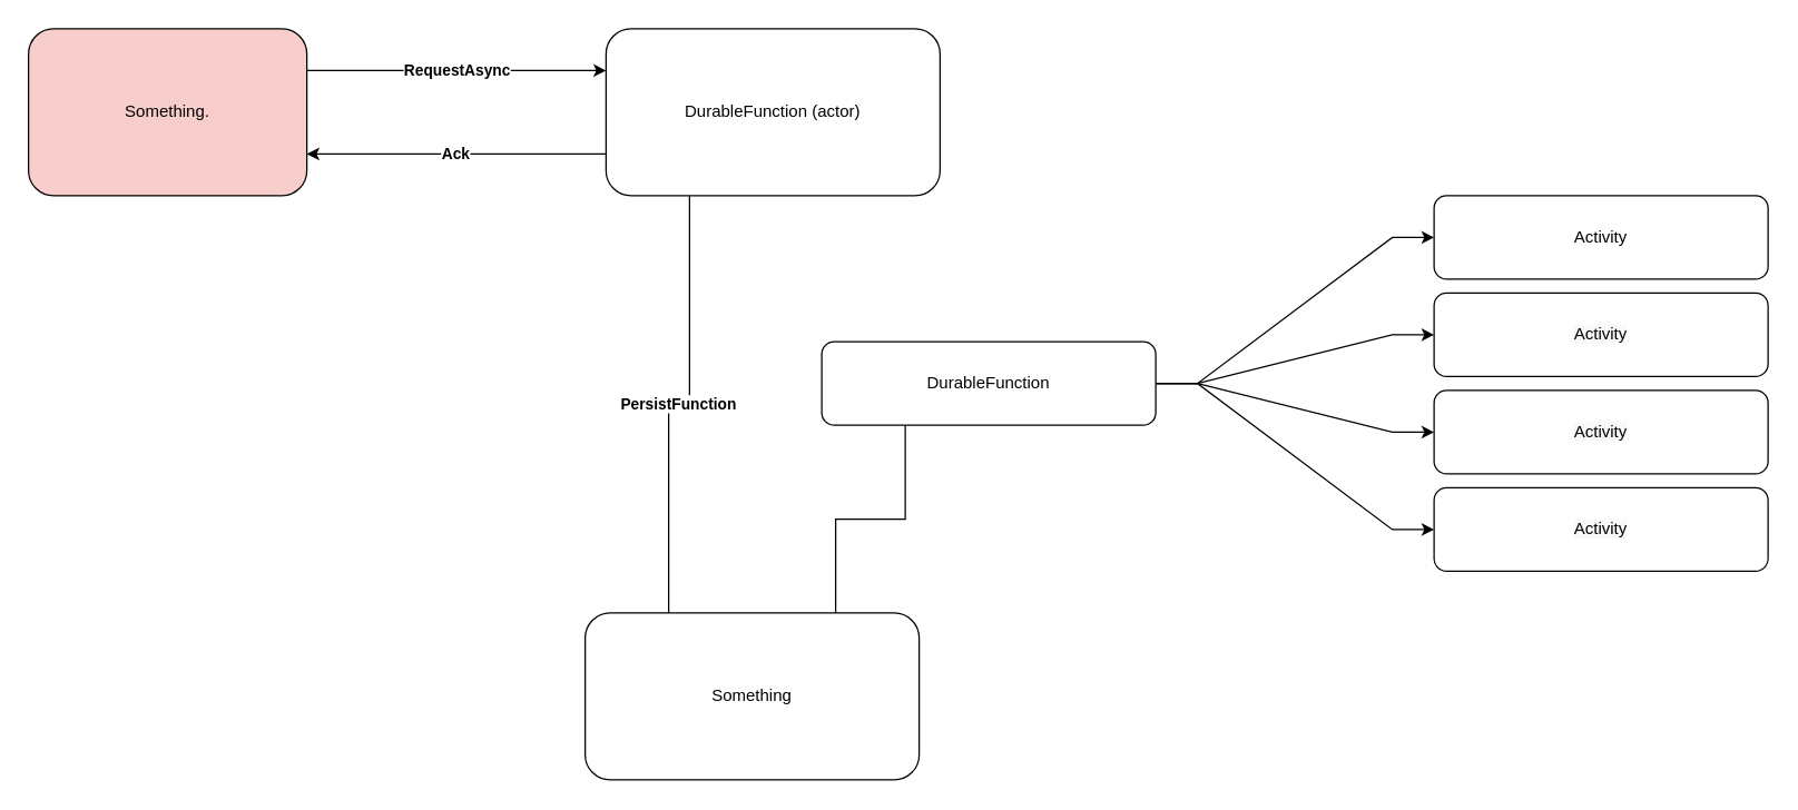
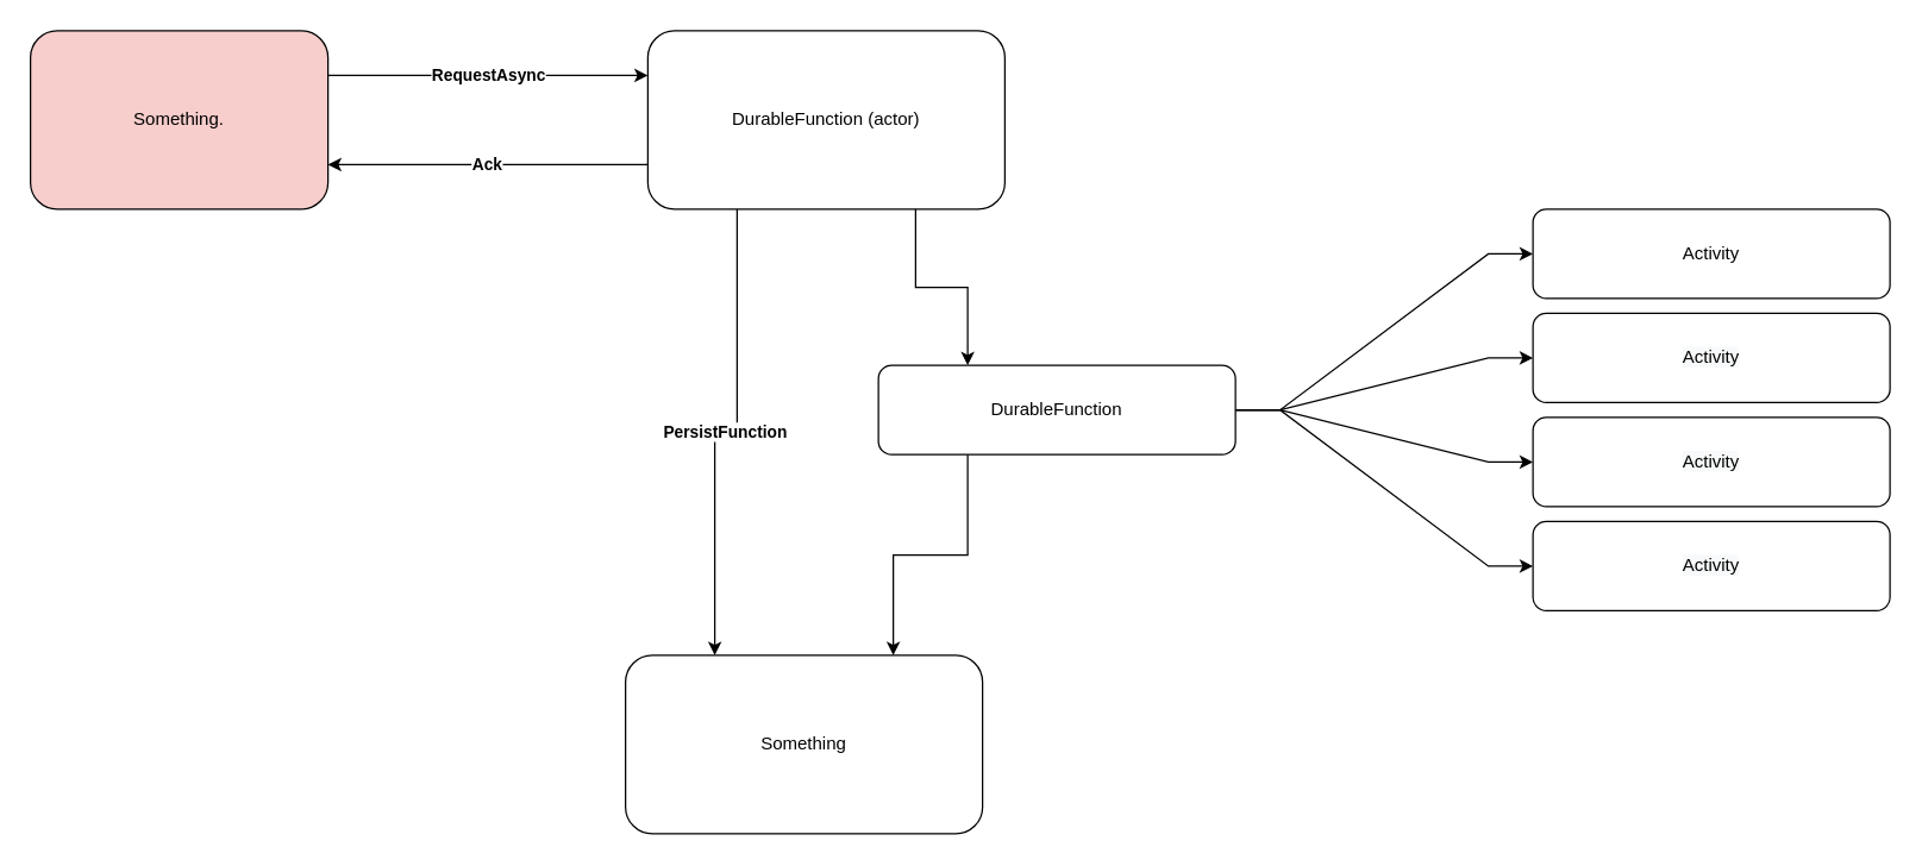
  <mxCell id="0" />
  <mxCell id="1" parent="0" />
- <mxCell id="2" value="PersistFunction" style="edgeStyle=orthogonalEdgeStyle;rounded=0;orthogonalLoop=1;jettySize=auto;html=1;exitX=0.25;exitY=1;exitDx=0;exitDy=0;entryX=0.25;entryY=0;entryDx=0;entryDy=0;fontStyle=1;endArrow=none;" edge="1" parent="1" source="5" target="12"><mxGeometry relative="1" as="geometry" /></mxCell>
+ <mxCell id="2" value="PersistFunction" style="edgeStyle=orthogonalEdgeStyle;rounded=0;orthogonalLoop=1;jettySize=auto;html=1;exitX=0.25;exitY=1;exitDx=0;exitDy=0;entryX=0.25;entryY=0;entryDx=0;entryDy=0;fontStyle=1" edge="1" parent="1" source="5" target="12"><mxGeometry relative="1" as="geometry" /></mxCell>
  <mxCell id="3" value="Ack" style="edgeStyle=none;rounded=0;orthogonalLoop=1;jettySize=auto;html=1;exitX=0;exitY=0.75;exitDx=0;exitDy=0;entryX=1;entryY=0.75;entryDx=0;entryDy=0;fontStyle=1" edge="1" parent="1" source="5" target="14"><mxGeometry relative="1" as="geometry" /></mxCell>
+ <mxCell id="4" style="edgeStyle=orthogonalEdgeStyle;rounded=0;orthogonalLoop=1;jettySize=auto;html=1;exitX=0.75;exitY=1;exitDx=0;exitDy=0;entryX=0.25;entryY=0;entryDx=0;entryDy=0;" edge="1" parent="1" source="5" target="11"><mxGeometry relative="1" as="geometry" /></mxCell>
  <mxCell id="5" value="DurableFunction (actor)" style="rounded=1;whiteSpace=wrap;html=1;" vertex="1" parent="1"><mxGeometry x="435" y="20" width="240" height="120" as="geometry" /></mxCell>
  <mxCell id="6" style="edgeStyle=entityRelationEdgeStyle;rounded=0;orthogonalLoop=1;jettySize=auto;html=1;exitX=1;exitY=0.5;exitDx=0;exitDy=0;entryX=0;entryY=0.5;entryDx=0;entryDy=0;" edge="1" parent="1" source="11" target="15"><mxGeometry relative="1" as="geometry" /></mxCell>
  <mxCell id="7" style="edgeStyle=entityRelationEdgeStyle;rounded=0;orthogonalLoop=1;jettySize=auto;html=1;exitX=1;exitY=0.5;exitDx=0;exitDy=0;entryX=0;entryY=0.5;entryDx=0;entryDy=0;" edge="1" parent="1" source="11" target="16"><mxGeometry relative="1" as="geometry" /></mxCell>
  <mxCell id="8" style="edgeStyle=entityRelationEdgeStyle;rounded=0;orthogonalLoop=1;jettySize=auto;html=1;exitX=1;exitY=0.5;exitDx=0;exitDy=0;entryX=0;entryY=0.5;entryDx=0;entryDy=0;" edge="1" parent="1" source="11" target="17"><mxGeometry relative="1" as="geometry" /></mxCell>
  <mxCell id="9" style="edgeStyle=entityRelationEdgeStyle;rounded=0;orthogonalLoop=1;jettySize=auto;html=1;exitX=1;exitY=0.5;exitDx=0;exitDy=0;entryX=0;entryY=0.5;entryDx=0;entryDy=0;" edge="1" parent="1" source="11" target="18"><mxGeometry relative="1" as="geometry" /></mxCell>
- <mxCell id="10" style="edgeStyle=orthogonalEdgeStyle;rounded=0;orthogonalLoop=1;jettySize=auto;html=1;exitX=0.25;exitY=1;exitDx=0;exitDy=0;entryX=0.75;entryY=0;entryDx=0;entryDy=0;endArrow=none;" edge="1" parent="1" source="11" target="12"><mxGeometry relative="1" as="geometry" /></mxCell>
+ <mxCell id="10" style="edgeStyle=orthogonalEdgeStyle;rounded=0;orthogonalLoop=1;jettySize=auto;html=1;exitX=0.25;exitY=1;exitDx=0;exitDy=0;entryX=0.75;entryY=0;entryDx=0;entryDy=0;" edge="1" parent="1" source="11" target="12"><mxGeometry relative="1" as="geometry" /></mxCell>
  <mxCell id="11" value="DurableFunction" style="rounded=1;whiteSpace=wrap;html=1;" vertex="1" parent="1"><mxGeometry x="590" y="245" width="240" height="60" as="geometry" /></mxCell>
  <mxCell id="12" value="Something" style="rounded=1;whiteSpace=wrap;html=1;" vertex="1" parent="1"><mxGeometry x="420" y="440" width="240" height="120" as="geometry" /></mxCell>
  <mxCell id="13" value="RequestAsync" style="rounded=0;orthogonalLoop=1;jettySize=auto;html=1;exitX=1;exitY=0.25;exitDx=0;exitDy=0;entryX=0;entryY=0.25;entryDx=0;entryDy=0;fontStyle=1" edge="1" parent="1" source="14" target="5"><mxGeometry relative="1" as="geometry" /></mxCell>
  <mxCell id="14" value="Something." style="rounded=1;whiteSpace=wrap;html=1;fillColor=#f8cecc;" vertex="1" parent="1"><mxGeometry x="20" y="20" width="200" height="120" as="geometry" /></mxCell>
  <mxCell id="15" value="Activity" style="rounded=1;whiteSpace=wrap;html=1;" vertex="1" parent="1"><mxGeometry x="1030" y="140" width="240" height="60" as="geometry" /></mxCell>
  <mxCell id="16" value="&lt;meta charset=&quot;utf-8&quot;&gt;&lt;span style=&quot;color: rgb(0, 0, 0); font-family: helvetica; font-size: 12px; font-style: normal; font-weight: 400; letter-spacing: normal; text-align: center; text-indent: 0px; text-transform: none; word-spacing: 0px; background-color: rgb(248, 249, 250); display: inline; float: none;&quot;&gt;Activity&lt;/span&gt;" style="rounded=1;whiteSpace=wrap;html=1;" vertex="1" parent="1"><mxGeometry x="1030" y="210" width="240" height="60" as="geometry" /></mxCell>
  <mxCell id="17" value="&lt;meta charset=&quot;utf-8&quot;&gt;&lt;span style=&quot;color: rgb(0, 0, 0); font-family: helvetica; font-size: 12px; font-style: normal; font-weight: 400; letter-spacing: normal; text-align: center; text-indent: 0px; text-transform: none; word-spacing: 0px; background-color: rgb(248, 249, 250); display: inline; float: none;&quot;&gt;Activity&lt;/span&gt;" style="rounded=1;whiteSpace=wrap;html=1;" vertex="1" parent="1"><mxGeometry x="1030" y="280" width="240" height="60" as="geometry" /></mxCell>
  <mxCell id="18" value="&lt;meta charset=&quot;utf-8&quot;&gt;&lt;span style=&quot;color: rgb(0, 0, 0); font-family: helvetica; font-size: 12px; font-style: normal; font-weight: 400; letter-spacing: normal; text-align: center; text-indent: 0px; text-transform: none; word-spacing: 0px; background-color: rgb(248, 249, 250); display: inline; float: none;&quot;&gt;Activity&lt;/span&gt;" style="rounded=1;whiteSpace=wrap;html=1;" vertex="1" parent="1"><mxGeometry x="1030" y="350" width="240" height="60" as="geometry" /></mxCell>
